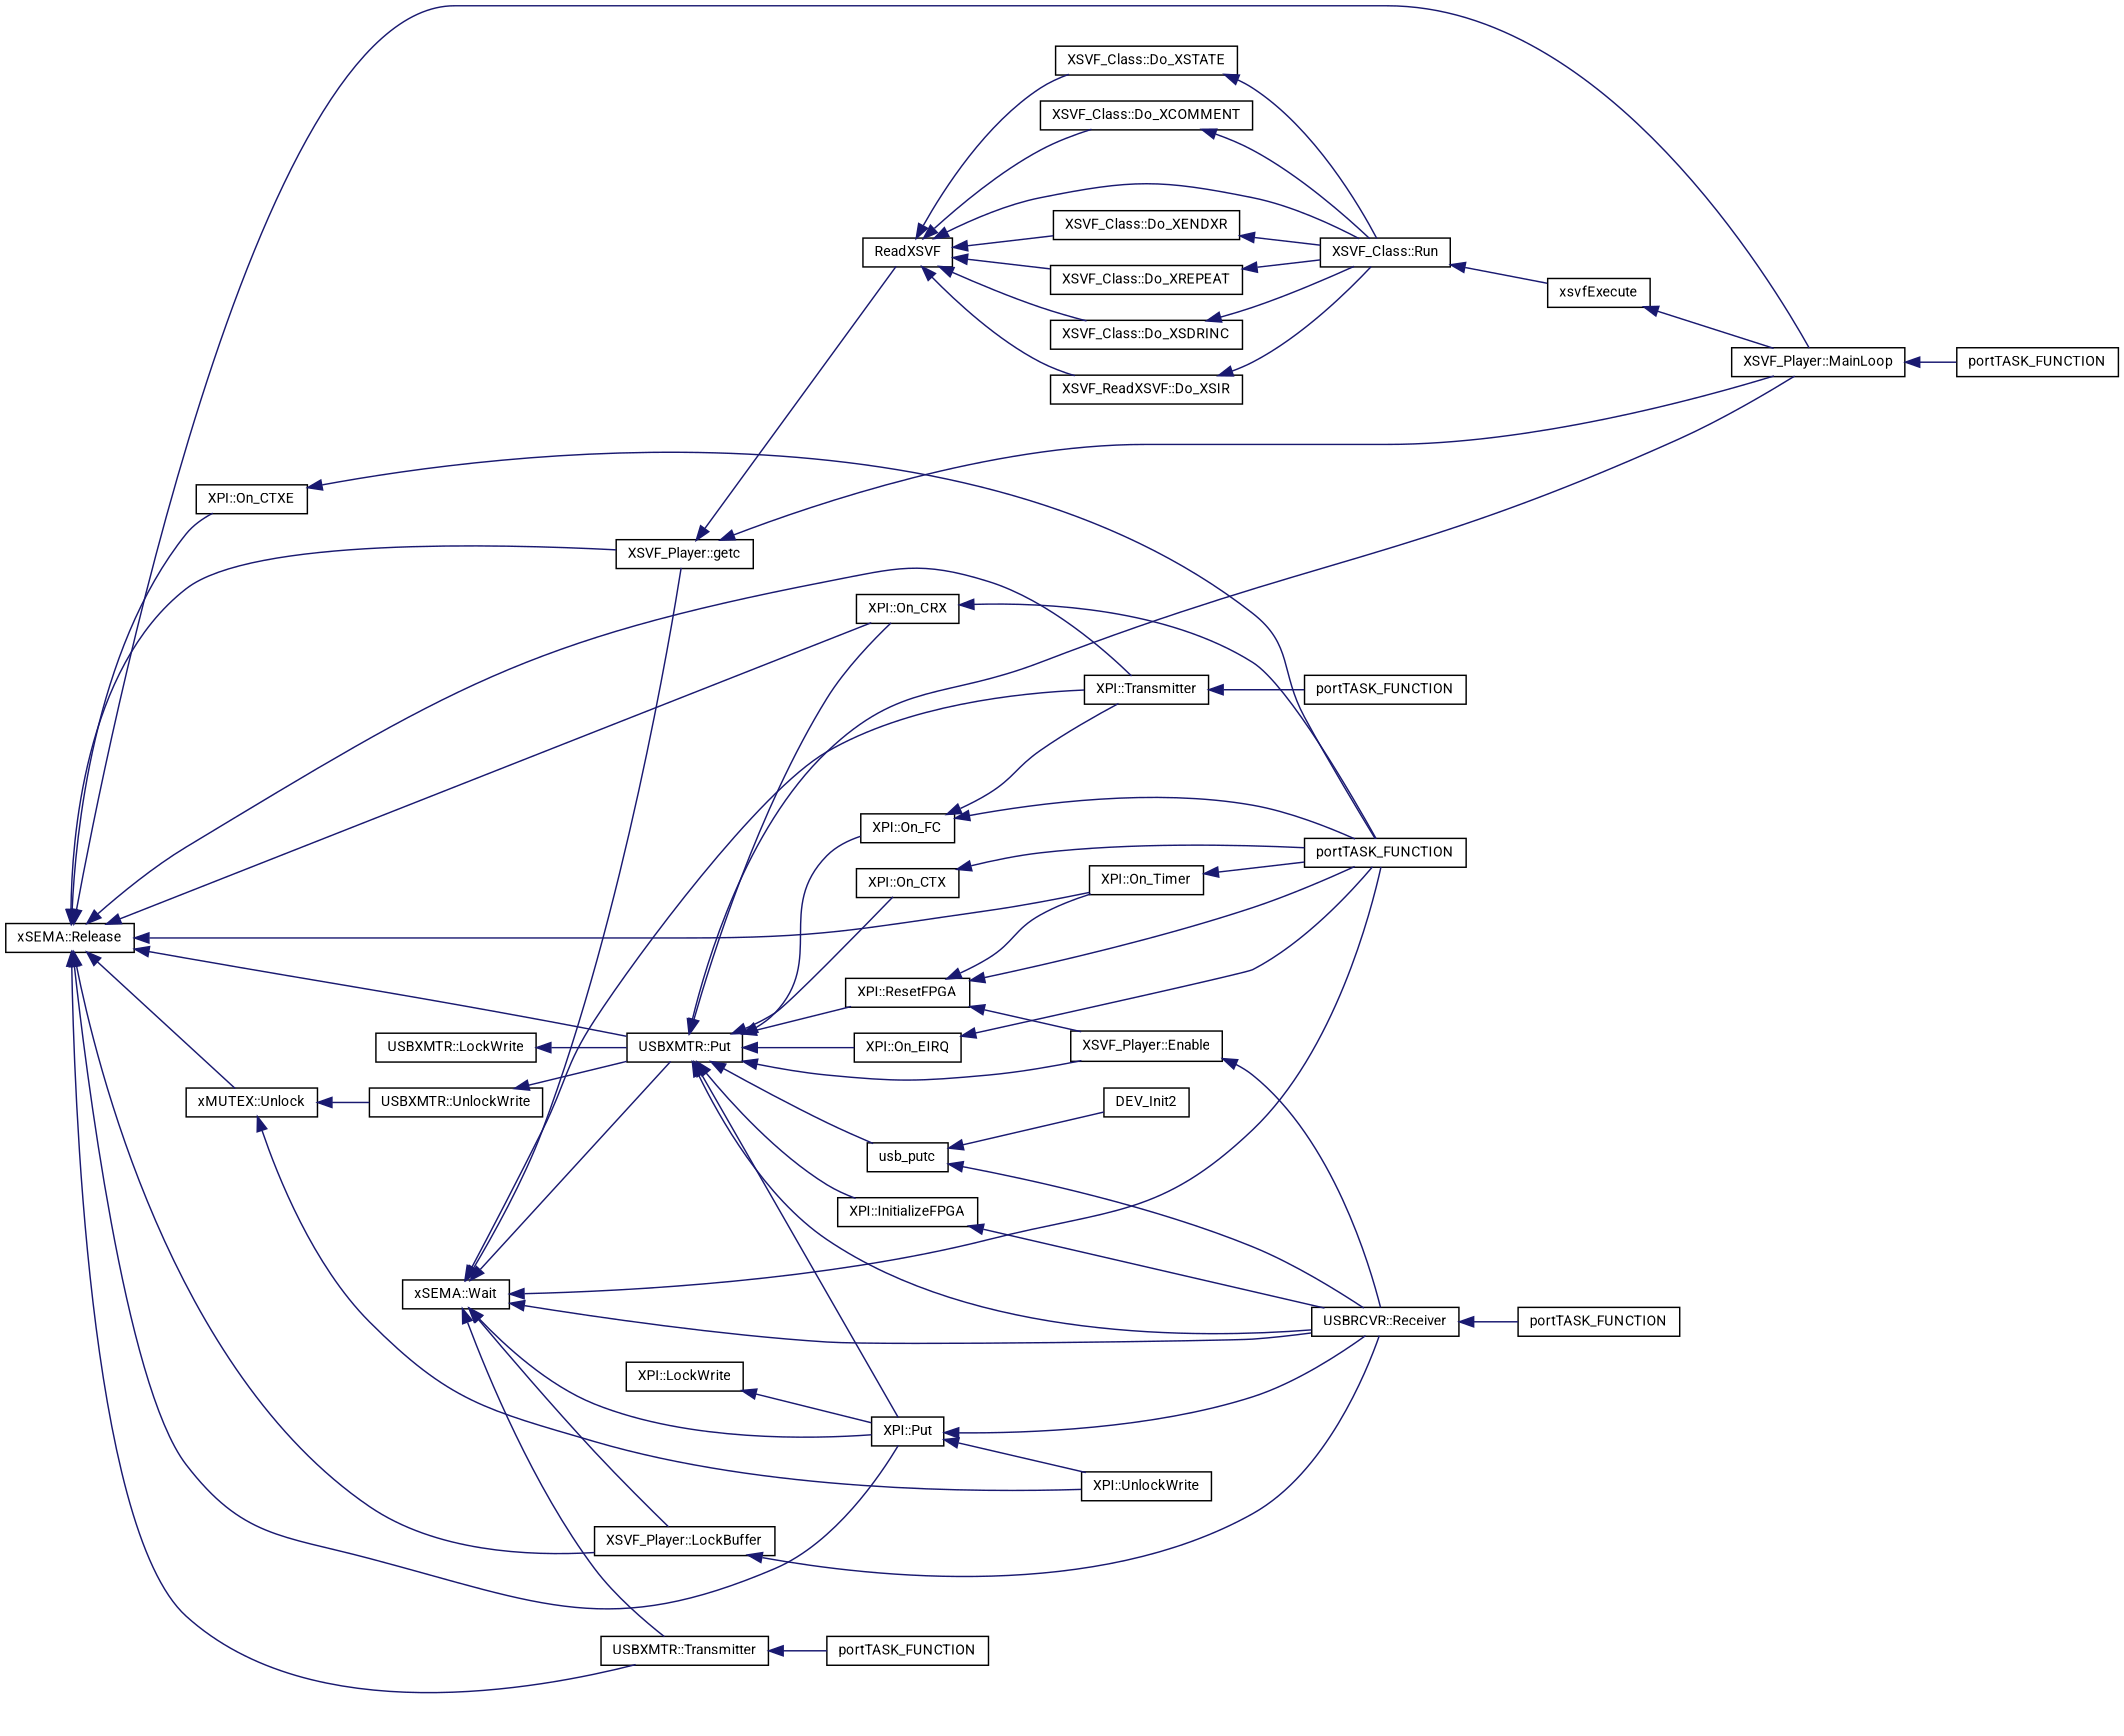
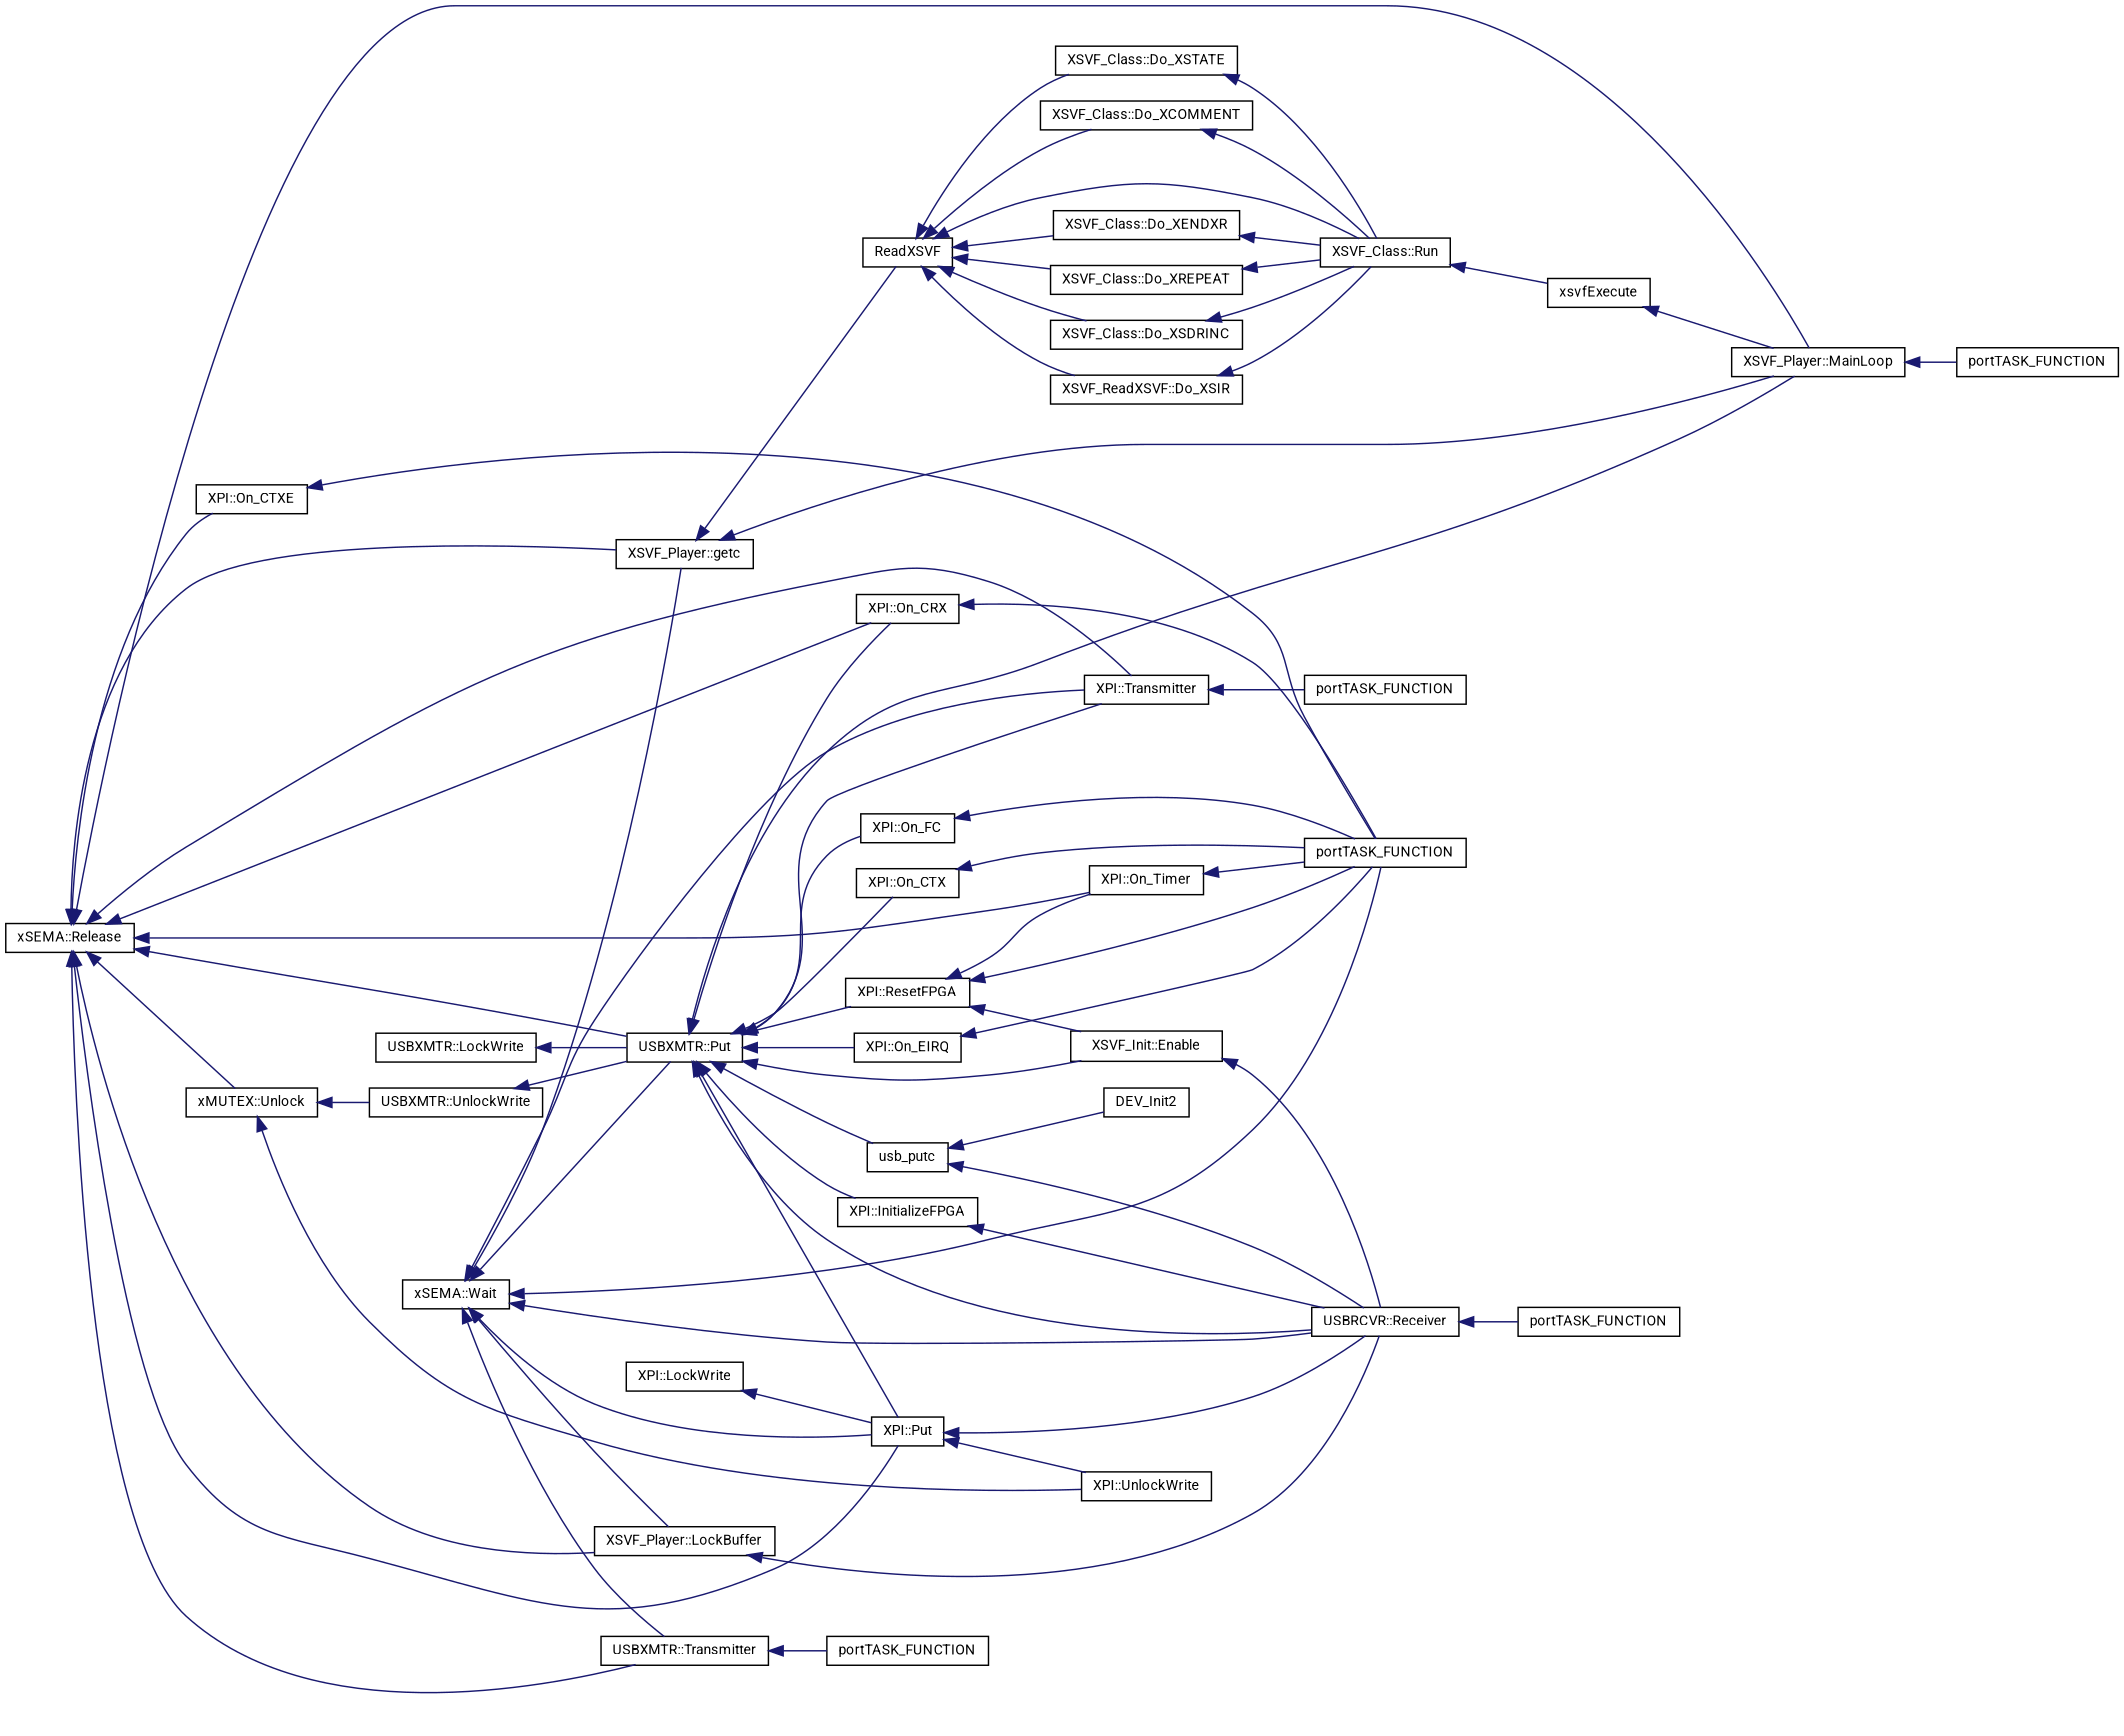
  digraph {
    fontname=Roboto
    rankdir=LR
    node [color=black fontname=Roboto fontsize=10 shape=record]
    edge [color=midnightblue dir=back fontname=Roboto fontsize=10 labelfontname=FreeSans labelfontsize=10 style=solid]
    n1 [height=0.2 label="xSEMA::Release" width=0.4]
    n2 [height=0.2 label="XSVF_Player::getc" width=0.4]
    n3 [height=0.2 label="XSVF_Player::MainLoop" width=0.4]
    n4 [height=0.2 label="XSVF_Player::LockBuffer" width=0.4]
    n5 [height=0.2 label="XPI::On_CRX" width=0.4]
    n6 [height=0.2 label="XPI::On_CTXE" width=0.4]
    n7 [height=0.2 label="XPI::On_Timer" width=0.4]
    n8 [height=0.2 label="USBXMTR::Put" width=0.4]
    n9 [height=0.2 label="XPI::Put" width=0.4]
    n10 [height=0.2 label="XPI::Transmitter" width=0.4]
    n11 [height=0.2 label="USBXMTR::Transmitter" width=0.4]
    n12 [height=0.2 label="xMUTEX::Unlock" width=0.4]
    n13 [height=0.2 label="xSEMA::Wait" width=0.4]
    n14 [height=0.2 label="USBRCVR::Receiver" width=0.4]
    n15 [height=0.2 label=portTASK_FUNCTION width=0.4]
    n16 [height=0.2 label=ReadXSVF width=0.4]
    n17 [height=0.2 label=portTASK_FUNCTION width=0.4]
-   n18 [height=0.2 label="XSVF_Player::Enable" width=0.4]
+   n18 [height=0.2 label="XSVF_Init::Enable" width=0.4]
    n19 [height=0.2 label="XPI::InitializeFPGA" width=0.4]
    n20 [height=0.2 label="XPI::On_CTX" width=0.4]
    n21 [height=0.2 label="XPI::On_EIRQ" width=0.4]
    n22 [height=0.2 label="XPI::On_FC" width=0.4]
    n23 [height=0.2 label="XPI::ResetFPGA" width=0.4]
    n24 [height=0.2 label=usb_putc width=0.4]
    n25 [height=0.2 label="XPI::UnlockWrite" width=0.4]
    n26 [height=0.2 label=portTASK_FUNCTION width=0.4]
    n27 [height=0.2 label=portTASK_FUNCTION width=0.4]
    n28 [height=0.2 label="USBXMTR::UnlockWrite" width=0.4]
    n29 [height=0.2 label="XSVF_Class::Do_XCOMMENT" width=0.4]
    n30 [height=0.2 label="XSVF_Class::Run" width=0.4]
    n31 [height=0.2 label="XSVF_Class::Do_XENDXR" width=0.4]
    n32 [height=0.2 label="XSVF_Class::Do_XREPEAT" width=0.4]
    n33 [height=0.2 label="XSVF_Class::Do_XSDRINC" width=0.4]
    n34 [height=0.2 label="XSVF_ReadXSVF::Do_XSIR" width=0.4]
    n35 [height=0.2 label="XSVF_Class::Do_XSTATE" width=0.4]
    n36 [height=0.2 label=xsvfExecute width=0.4]
    n37 [height=0.2 label=portTASK_FUNCTION width=0.4]
    n38 [height=0.2 label=DEV_Init2 width=0.4]
    n39 [height=0.2 label="XPI::LockWrite" width=0.4]
    n40 [height=0.2 label="USBXMTR::LockWrite" width=0.4]
    n1 -> n2
    n1 -> n3
    n1 -> n4
    n1 -> n5
    n1 -> n6
    n1 -> n7
    n1 -> n8
    n1 -> n9
    n1 -> n10
    n1 -> n11
    n1 -> n12
    n2 -> n3
    n2 -> n16
    n3 -> n17
    n4 -> n14
    n5 -> n15
    n6 -> n15
    n7 -> n15
    n8 -> n3
    n8 -> n5
    n8 -> n9
-   n22 -> n10
+   n8 -> n10
    n8 -> n14
    n8 -> n18
    n8 -> n19
    n8 -> n20
    n8 -> n21
    n8 -> n22
    n8 -> n23
    n8 -> n24
    n9 -> n14
    n9 -> n25
    n10 -> n26
    n11 -> n27
    n12 -> n25
    n12 -> n28
    n13 -> n2
    n13 -> n4
    n13 -> n8
    n13 -> n9
    n13 -> n10
    n13 -> n11
    n13 -> n14
    n13 -> n15
    n14 -> n37
    n16 -> n29
    n16 -> n30
    n16 -> n31
    n16 -> n32
    n16 -> n33
    n16 -> n34
    n16 -> n35
    n18 -> n14
    n19 -> n14
    n20 -> n15
    n21 -> n15
    n22 -> n15
    n23 -> n7
    n23 -> n15
    n23 -> n18
    n24 -> n14
    n24 -> n38
    n28 -> n8
    n29 -> n30
    n30 -> n36
    n31 -> n30
    n32 -> n30
    n33 -> n30
    n34 -> n30
    n35 -> n30
    n36 -> n3
    n39 -> n9
    n40 -> n8
  }
